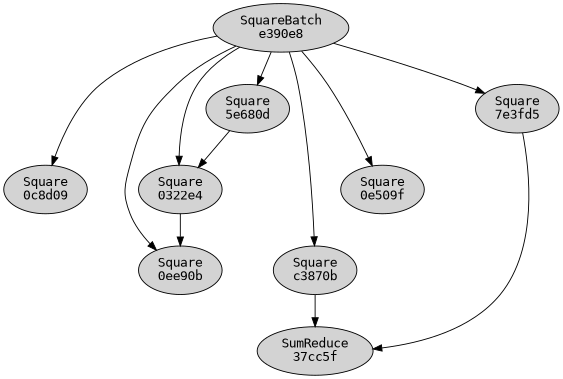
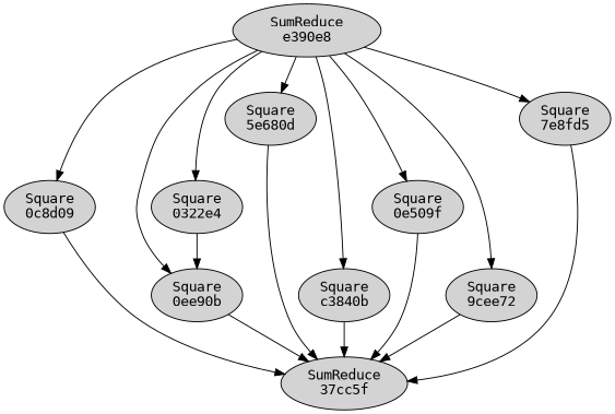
  digraph {
    fontname="DejaVu Sans Mono"
    rankdir=TB
    node [fontname="DejaVu Sans Mono" style=filled]
    edge [fontname="DejaVu Sans Mono"]
-   n1 [label="SquareBatch\ne390e8"]
+   n1 [label="SumReduce\ne390e8"]
    n2 [label="Square\n5e680d"]
    n3 [label="Square\n0c8d09"]
-   n4 [label="Square\nc3870b"]
+   n4 [label="Square\nc3840b"]
    n5 [label="Square\n0ee90b"]
    n6 [label="Square\n0e509f"]
-   n8 [label="Square\n7e3fd5"]
+   n7 [label="Square\n9cee72"]
+   n8 [label="Square\n7e8fd5"]
    n9 [label="Square\n0322e4"]
    n10 [label="SumReduce\n37cc5f"]
    n1 -> n2
    n1 -> n3
    n1 -> n4
    n1 -> n5
    n1 -> n6
+   n1 -> n7
    n1 -> n8
    n1 -> n9
-   n2 -> n9
+   n2 -> n10
+   n3 -> n10
    n4 -> n10
+   n5 -> n10
+   n6 -> n10
+   n7 -> n10
    n8 -> n10
    n9 -> n5
  }
